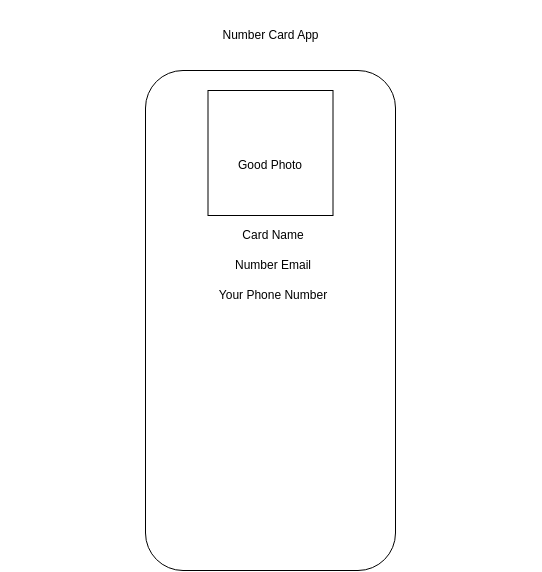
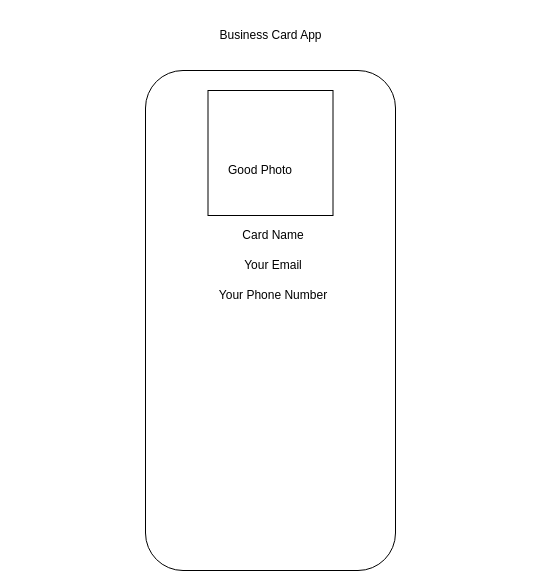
  <mxCell id="0" />
  <mxCell id="1" parent="0" />
  <mxCell id="2" value="" style="rounded=1;whiteSpace=wrap;html=1;rotation=90;" vertex="1" parent="1"><mxGeometry x="20" y="195" width="500" height="250" as="geometry" /></mxCell>
- <mxCell id="3" value="Number Card App" style="text;html=1;strokeColor=none;fillColor=none;align=center;verticalAlign=middle;whiteSpace=wrap;rounded=0;" vertex="1" parent="1"><mxGeometry x="202.5" y="20" width="135" height="30" as="geometry" /></mxCell>
+ <mxCell id="3" value="Business Card App" style="text;html=1;strokeColor=none;fillColor=none;align=center;verticalAlign=middle;whiteSpace=wrap;rounded=0;" vertex="1" parent="1"><mxGeometry x="202.5" y="20" width="135" height="30" as="geometry" /></mxCell>
  <mxCell id="4" value="" style="whiteSpace=wrap;html=1;aspect=fixed;" vertex="1" parent="1"><mxGeometry x="207.5" y="90" width="125" height="125" as="geometry" /></mxCell>
- <mxCell id="5" value="Good Photo" style="text;html=1;strokeColor=none;fillColor=none;align=center;verticalAlign=middle;whiteSpace=wrap;rounded=0;" vertex="1" parent="1"><mxGeometry x="235" y="150" width="70" height="30" as="geometry" /></mxCell>
+ <mxCell id="5" value="Good Photo" style="text;html=1;strokeColor=none;fillColor=none;align=center;verticalAlign=middle;whiteSpace=wrap;rounded=0;" vertex="1" parent="1"><mxGeometry x="225" y="155" width="70" height="30" as="geometry" /></mxCell>
  <mxCell id="6" value="Card Name" style="text;html=1;strokeColor=none;fillColor=none;align=center;verticalAlign=middle;whiteSpace=wrap;rounded=0;" vertex="1" parent="1"><mxGeometry x="212.5" y="220" width="120" height="30" as="geometry" /></mxCell>
- <mxCell id="7" value="Number Email" style="text;html=1;strokeColor=none;fillColor=none;align=center;verticalAlign=middle;whiteSpace=wrap;rounded=0;" vertex="1" parent="1"><mxGeometry x="212.5" y="250" width="120" height="30" as="geometry" /></mxCell>
+ <mxCell id="7" value="Your Email" style="text;html=1;strokeColor=none;fillColor=none;align=center;verticalAlign=middle;whiteSpace=wrap;rounded=0;" vertex="1" parent="1"><mxGeometry x="212.5" y="250" width="120" height="30" as="geometry" /></mxCell>
  <mxCell id="8" value="Your Phone Number" style="text;html=1;strokeColor=none;fillColor=none;align=center;verticalAlign=middle;whiteSpace=wrap;rounded=0;" vertex="1" parent="1"><mxGeometry x="212.5" y="280" width="120" height="30" as="geometry" /></mxCell>
